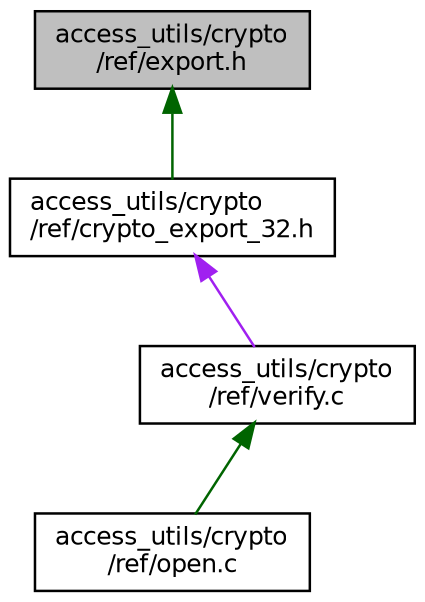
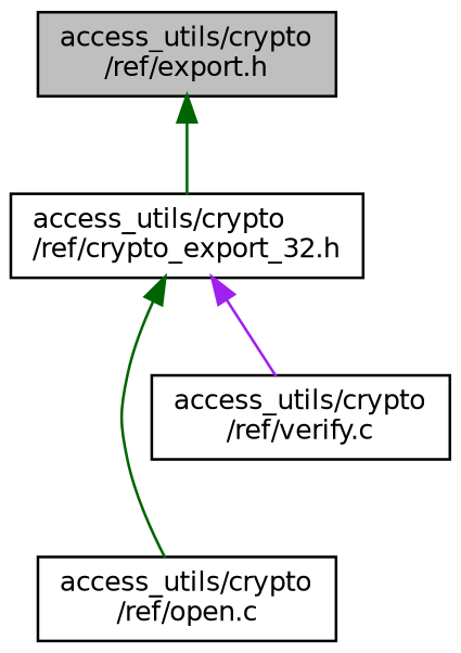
  digraph {
    node [color=black fillcolor=white fontname=Helvetica fontsize=10 shape=record style=filled]
    edge [color=darkgreen dir=back fontname=Helvetica fontsize=10 labelfontname=Helvetica labelfontsize=10 style=solid]
    n1 [fillcolor=grey75 fontcolor=black height=0.2 label="access_utils/crypto\l/ref/export.h" width=0.4]
    n2 [height=0.2 label="access_utils/crypto\l/ref/crypto_export_32.h" width=0.4]
    n3 [height=0.2 label="access_utils/crypto\l/ref/open.c" width=0.4]
    n4 [height=0.2 label="access_utils/crypto\l/ref/verify.c" width=0.4]
    n1 -> n2
-   n4 -> n3
+   n2 -> n3
    n2 -> n4 [color=purple]
  }
